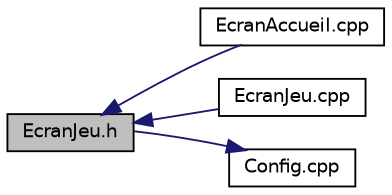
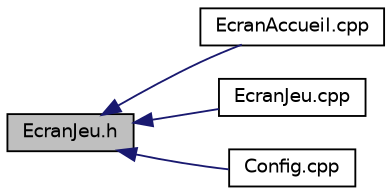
  digraph {
    rankdir=LR
    node [color=black fillcolor=white fontname=Helvetica fontsize=10 shape=record style=filled]
    edge [color=midnightblue dir=back fontname=Helvetica fontsize=10 labelfontname=Helvetica labelfontsize=10 style=solid]
    n1 [fillcolor=grey75 fontcolor=black height=0.2 label="EcranJeu.h" width=0.4]
    n2 [height=0.2 label="EcranAccueil.cpp" width=0.4]
    n3 [height=0.2 label="EcranJeu.cpp" width=0.4]
    n4 [height=0.2 label="Config.cpp" width=0.4]
    n1 -> n2
    n1 -> n3
-   n4 -> n1
+   n1 -> n4
  }
